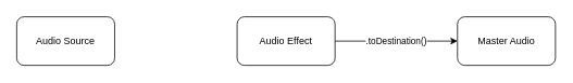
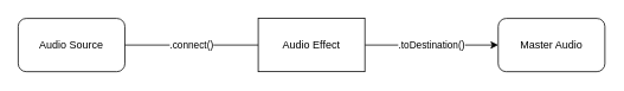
  <mxCell id="0" />
  <mxCell id="1" parent="0" />
  <mxCell id="2" value=".toDestination()" style="edgeStyle=orthogonalEdgeStyle;rounded=0;orthogonalLoop=1;jettySize=auto;html=1;startArrow=none;" parent="1" source="5" target="4" edge="1"><mxGeometry relative="1" as="geometry" /></mxCell>
  <mxCell id="3" value="Audio Source" style="rounded=1;whiteSpace=wrap;html=1;" parent="1" vertex="1"><mxGeometry x="20" y="20" width="120" height="60" as="geometry" /></mxCell>
  <mxCell id="4" value="Master Audio" style="rounded=1;whiteSpace=wrap;html=1;" parent="1" vertex="1"><mxGeometry x="560" y="20" width="120" height="60" as="geometry" /></mxCell>
- <mxCell id="5" value="Audio Effect" style="whiteSpace=wrap;html=1;rounded=1;" vertex="1" parent="1"><mxGeometry x="290" y="20" width="120" height="60" as="geometry" /></mxCell>
+ <mxCell id="5" value="Audio Effect" style="rounded=0;whiteSpace=wrap;html=1;" vertex="1" parent="1"><mxGeometry x="290" y="20" width="120" height="60" as="geometry" /></mxCell>
+ <mxCell id="6" value=".connect()" style="edgeStyle=orthogonalEdgeStyle;rounded=0;orthogonalLoop=1;jettySize=auto;html=1;endArrow=none;" edge="1" parent="1" source="3" target="5"><mxGeometry relative="1" as="geometry"><mxPoint x="140" y="50" as="sourcePoint" /><mxPoint x="560" y="50" as="targetPoint" /></mxGeometry></mxCell>
